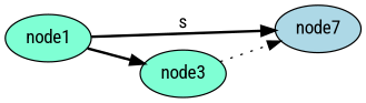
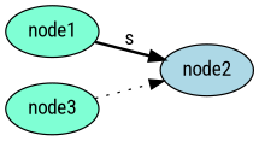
  digraph {
    fontname="Roboto Condensed"
    rankdir=LR
    node [fillcolor=aquamarine fontname="Roboto Condensed" style=filled]
    edge [fontname="Roboto Condensed" style=bold]
-   node2 [fillcolor=lightblue label=node7]
+   node2 [fillcolor=lightblue]
    node1
    node3
    node1 -> node2 [label=s]
-   node1 -> node3 [lable=c]
    node3 -> node2 [lable=p style=dotted]
  }
